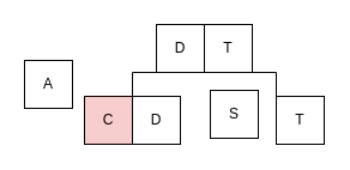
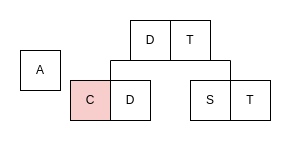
  <mxCell id="0" />
  <mxCell id="1" parent="0" />
  <mxCell id="2" value="D" style="whiteSpace=wrap;html=1;align=center;" vertex="1" parent="1"><mxGeometry x="110" y="80" width="40" height="40" as="geometry" /></mxCell>
- <mxCell id="3" value="S" style="whiteSpace=wrap;html=1;align=center;" vertex="1" parent="1"><mxGeometry x="175" y="75" width="40" height="40" as="geometry" /></mxCell>
+ <mxCell id="3" value="S" style="whiteSpace=wrap;html=1;align=center;" vertex="1" parent="1"><mxGeometry x="190" y="80" width="40" height="40" as="geometry" /></mxCell>
  <mxCell id="4" style="edgeStyle=orthogonalEdgeStyle;rounded=0;orthogonalLoop=1;jettySize=auto;html=1;exitX=0;exitY=1;exitDx=0;exitDy=0;entryX=0;entryY=0;entryDx=0;entryDy=0;endArrow=none;endFill=0;" edge="1" parent="1" source="5" target="2"><mxGeometry relative="1" as="geometry" /></mxCell>
  <mxCell id="5" value="D" style="whiteSpace=wrap;html=1;align=center;" vertex="1" parent="1"><mxGeometry x="130" y="20" width="40" height="40" as="geometry" /></mxCell>
  <mxCell id="6" value="T" style="whiteSpace=wrap;html=1;align=center;" vertex="1" parent="1"><mxGeometry x="230" y="80" width="40" height="40" as="geometry" /></mxCell>
  <mxCell id="7" value="C" style="whiteSpace=wrap;html=1;align=center;fillColor=#f8cecc;" vertex="1" parent="1"><mxGeometry x="70" y="80" width="40" height="40" as="geometry" /></mxCell>
  <mxCell id="8" value="A" style="whiteSpace=wrap;html=1;align=center;" vertex="1" parent="1"><mxGeometry x="20" y="50" width="40" height="40" as="geometry" /></mxCell>
  <mxCell id="9" style="edgeStyle=orthogonalEdgeStyle;rounded=0;orthogonalLoop=1;jettySize=auto;html=1;exitX=1;exitY=1;exitDx=0;exitDy=0;entryX=0;entryY=0;entryDx=0;entryDy=0;endArrow=none;endFill=0;" edge="1" parent="1" source="10" target="6"><mxGeometry relative="1" as="geometry" /></mxCell>
  <mxCell id="10" value="T" style="whiteSpace=wrap;html=1;align=center;" vertex="1" parent="1"><mxGeometry x="170" y="20" width="40" height="40" as="geometry" /></mxCell>
